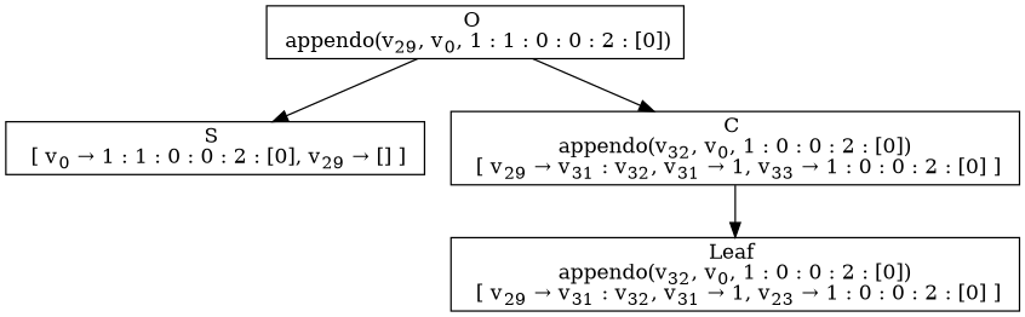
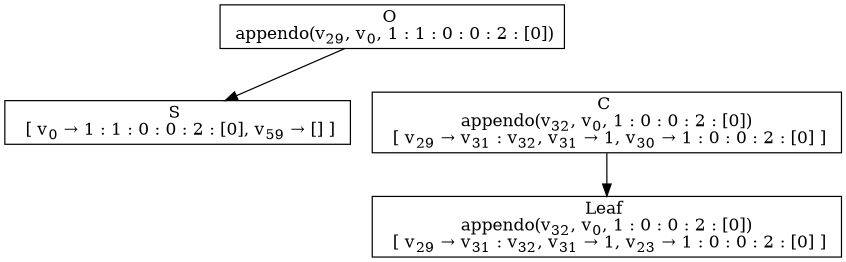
  digraph {
    rankdir=TB
    node [fillcolor=white shape=box style=filled]
    n1 [label=<O <BR/> appendo(v<SUB>29</SUB>, v<SUB>0</SUB>, 1 : 1 : 0 : 0 : 2 : [0])>]
-   n2 [label=<S <BR/>  [ v<SUB>0</SUB> &rarr; 1 : 1 : 0 : 0 : 2 : [0], v<SUB>29</SUB> &rarr; [] ] >]
-   n3 [label=<C <BR/> appendo(v<SUB>32</SUB>, v<SUB>0</SUB>, 1 : 0 : 0 : 2 : [0]) <BR/>  [ v<SUB>29</SUB> &rarr; v<SUB>31</SUB> : v<SUB>32</SUB>, v<SUB>31</SUB> &rarr; 1, v<SUB>33</SUB> &rarr; 1 : 0 : 0 : 2 : [0] ] >]
+   n2 [label=<S <BR/>  [ v<SUB>0</SUB> &rarr; 1 : 1 : 0 : 0 : 2 : [0], v<SUB>59</SUB> &rarr; [] ] >]
+   n3 [label=<C <BR/> appendo(v<SUB>32</SUB>, v<SUB>0</SUB>, 1 : 0 : 0 : 2 : [0]) <BR/>  [ v<SUB>29</SUB> &rarr; v<SUB>31</SUB> : v<SUB>32</SUB>, v<SUB>31</SUB> &rarr; 1, v<SUB>30</SUB> &rarr; 1 : 0 : 0 : 2 : [0] ] >]
    n4 [label=<Leaf <BR/> appendo(v<SUB>32</SUB>, v<SUB>0</SUB>, 1 : 0 : 0 : 2 : [0]) <BR/>  [ v<SUB>29</SUB> &rarr; v<SUB>31</SUB> : v<SUB>32</SUB>, v<SUB>31</SUB> &rarr; 1, v<SUB>23</SUB> &rarr; 1 : 0 : 0 : 2 : [0] ] >]
    n1 -> n2
-   n1 -> n3
    n3 -> n4
  }
